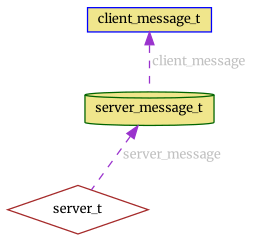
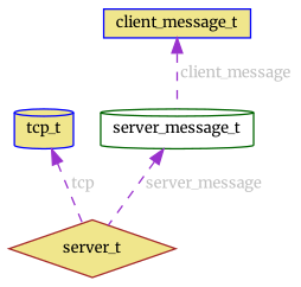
  digraph {
    fontname=Merriweather
    node [color=blue fillcolor=white fontname=Merriweather fontsize=10 shape=cylinder style=filled]
    edge [color=darkorchid3 dir=back fontcolor=grey fontname=Merriweather fontsize=10 labelfontname=Helvetica labelfontsize=10 style=dashed]
-   n1 [color=brown fontcolor=black height=0.2 label=server_t shape=diamond width=0.4]
+   n1 [color=brown fillcolor=khaki fontcolor=black height=0.2 label=server_t shape=diamond width=0.4]
+   n2 [fillcolor=khaki height=0.2 label=tcp_t width=0.4]
    n3 [fillcolor=khaki height=0.2 label=client_message_t shape=box width=0.4]
-   n4 [color=darkgreen fillcolor=khaki height=0.2 label=server_message_t width=0.4]
+   n4 [color=darkgreen height=0.2 label=server_message_t width=0.4]
+   n2 -> n1 [label=" tcp"]
    n3 -> n4 [label=" client_message"]
    n4 -> n1 [label=" server_message"]
  }
